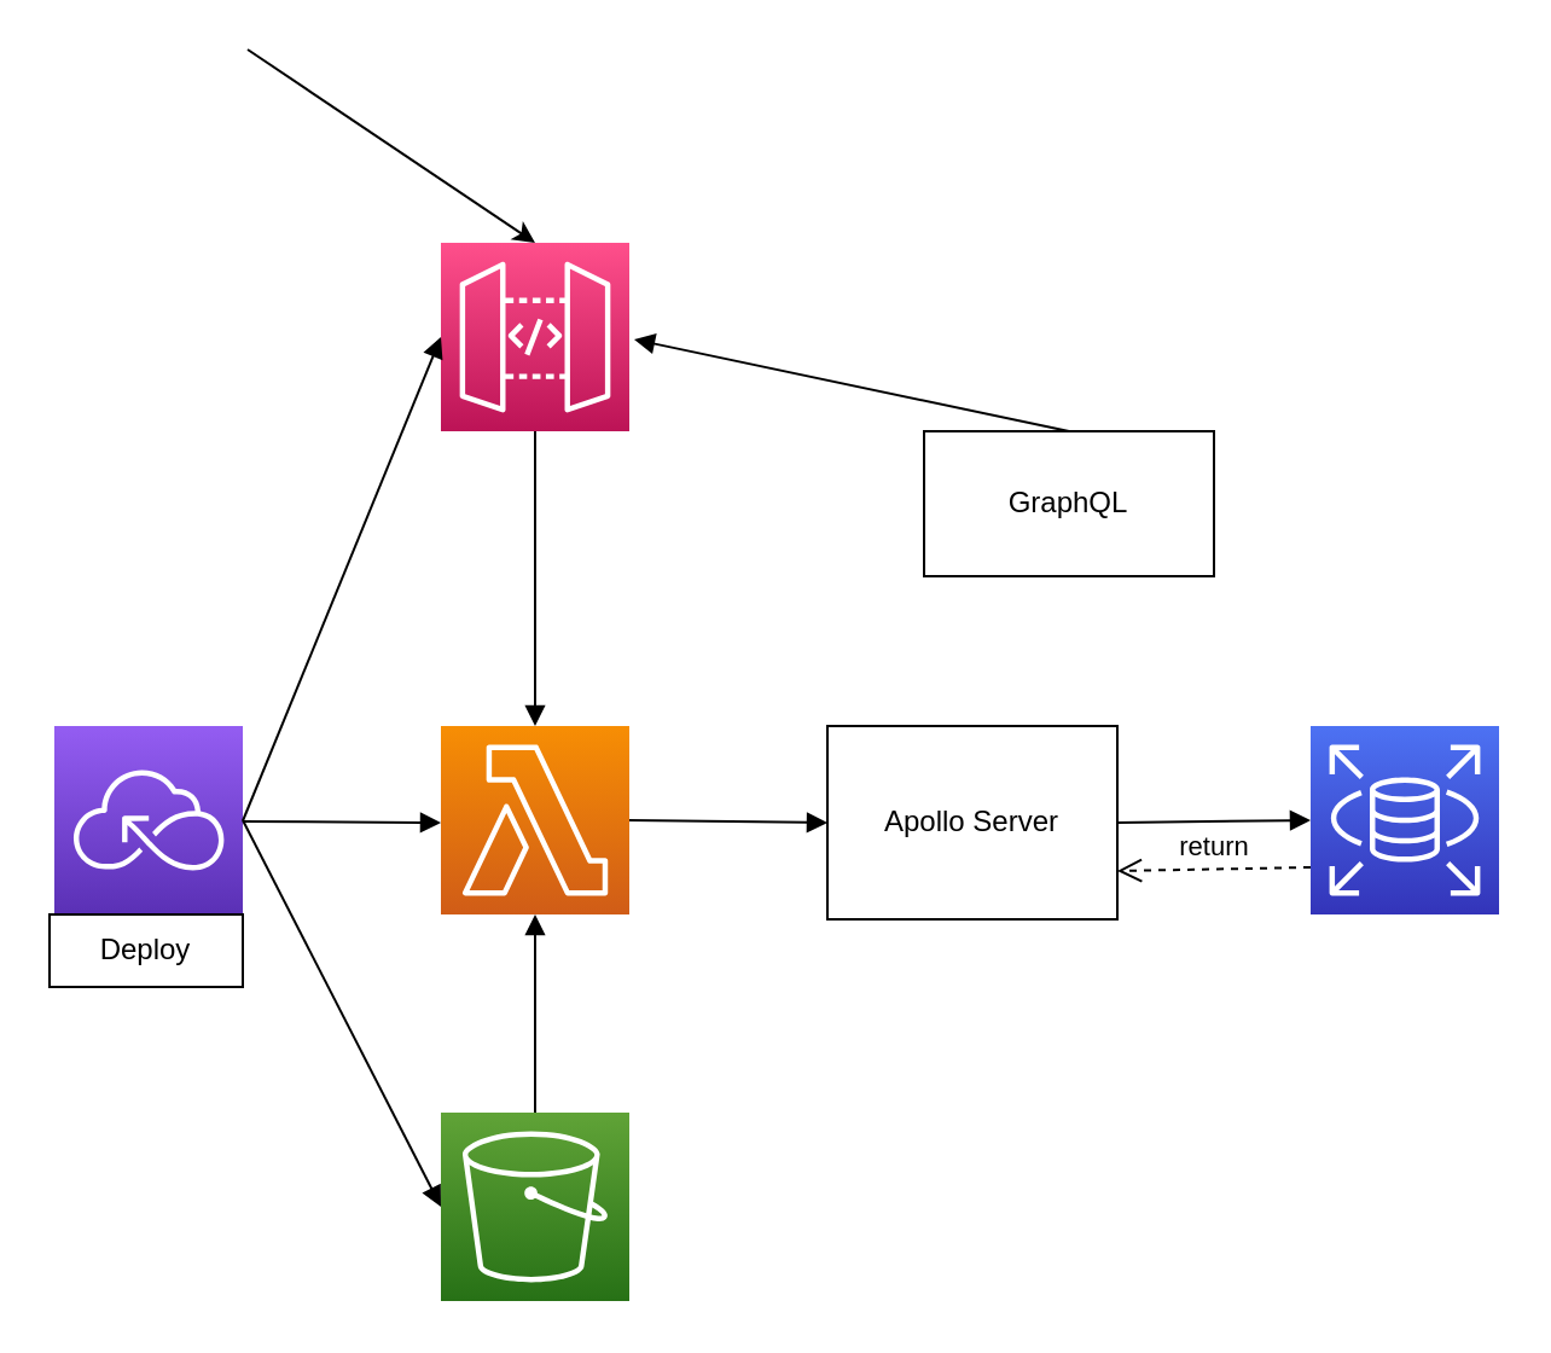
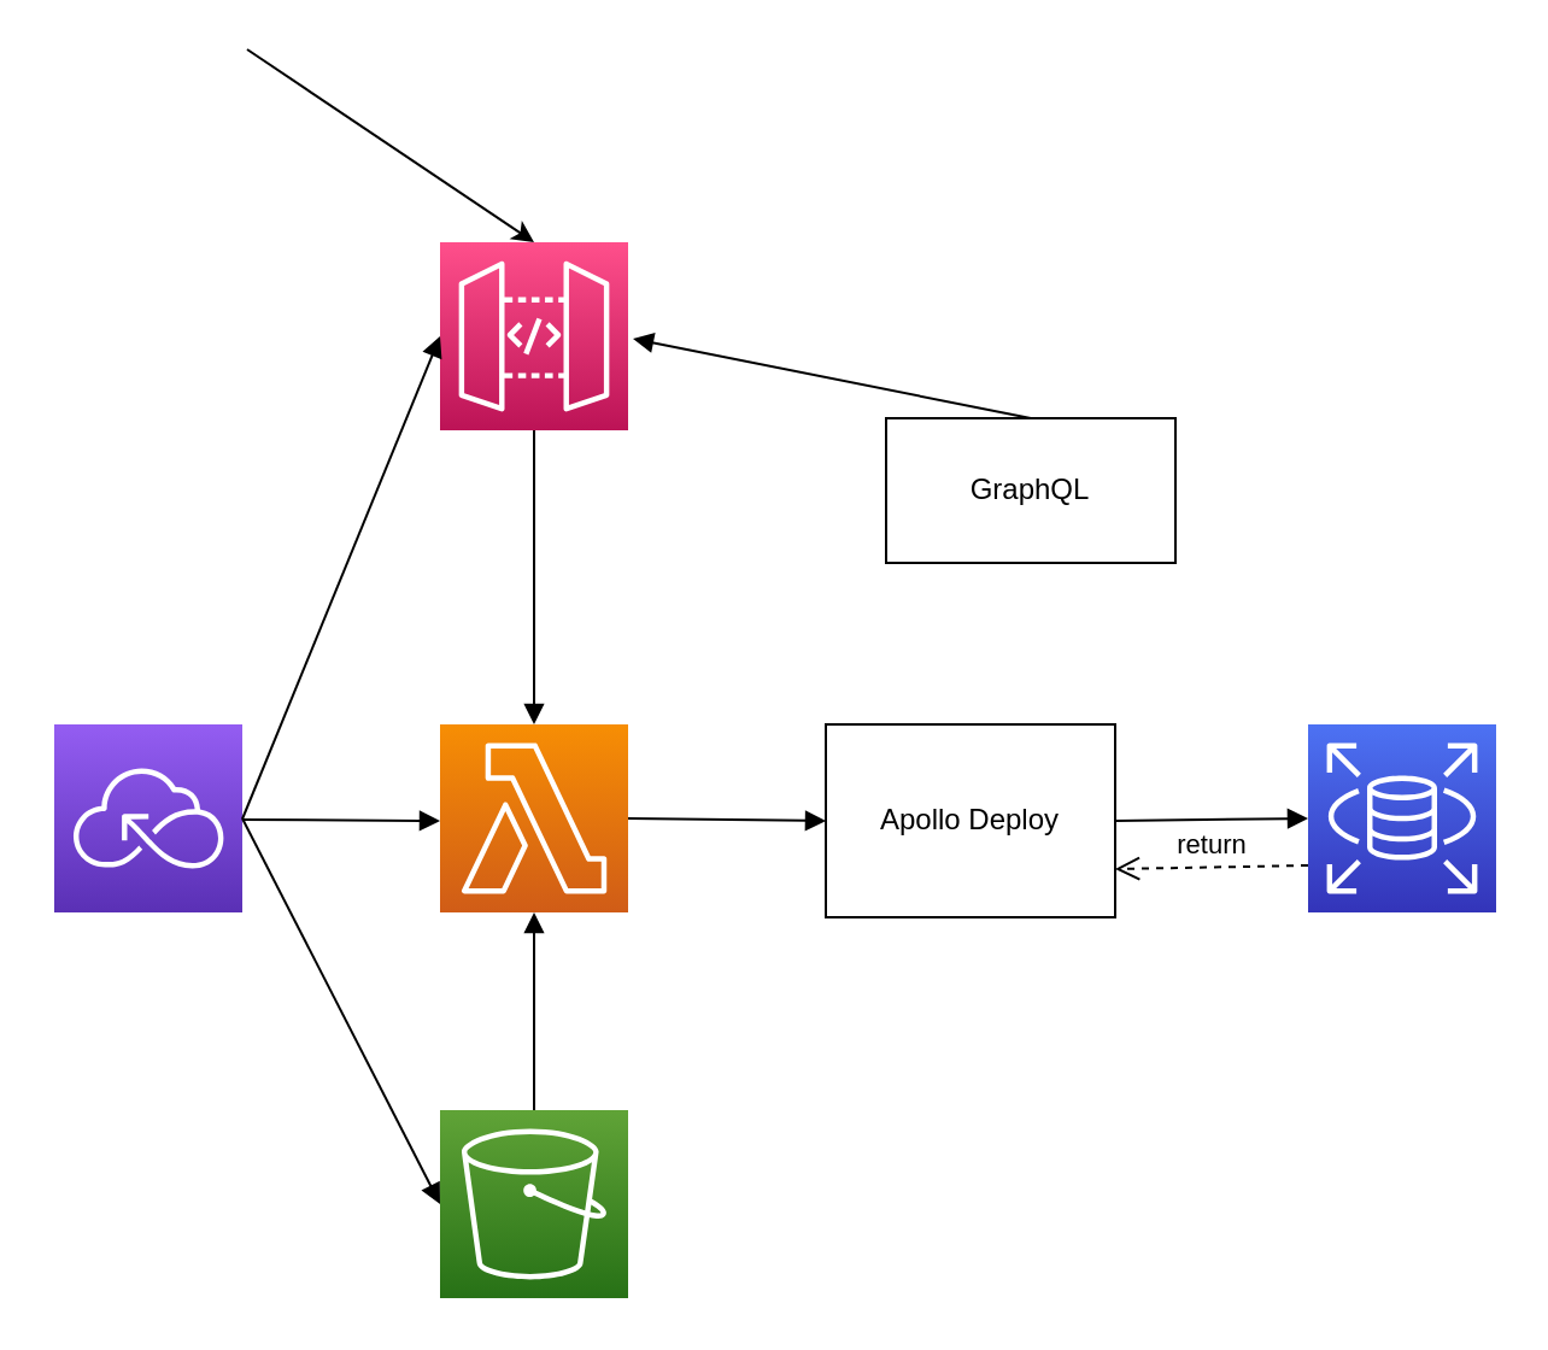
  <mxCell id="0" />
  <mxCell id="1" parent="0" />
  <mxCell id="2" value="" style="sketch=0;points=[[0,0,0],[0.25,0,0],[0.5,0,0],[0.75,0,0],[1,0,0],[0,1,0],[0.25,1,0],[0.5,1,0],[0.75,1,0],[1,1,0],[0,0.25,0],[0,0.5,0],[0,0.75,0],[1,0.25,0],[1,0.5,0],[1,0.75,0]];outlineConnect=0;fontColor=#232F3E;gradientColor=#945DF2;gradientDirection=north;fillColor=#5A30B5;strokeColor=#ffffff;dashed=0;verticalLabelPosition=bottom;verticalAlign=top;align=center;html=1;fontSize=12;fontStyle=0;aspect=fixed;shape=mxgraph.aws4.resourceIcon;resIcon=mxgraph.aws4.serverless;" vertex="1" parent="1"><mxGeometry x="22" y="300" width="78" height="78" as="geometry" /></mxCell>
  <mxCell id="3" value="" style="sketch=0;points=[[0,0,0],[0.25,0,0],[0.5,0,0],[0.75,0,0],[1,0,0],[0,1,0],[0.25,1,0],[0.5,1,0],[0.75,1,0],[1,1,0],[0,0.25,0],[0,0.5,0],[0,0.75,0],[1,0.25,0],[1,0.5,0],[1,0.75,0]];outlineConnect=0;fontColor=#232F3E;gradientColor=#FF4F8B;gradientDirection=north;fillColor=#BC1356;strokeColor=#ffffff;dashed=0;verticalLabelPosition=bottom;verticalAlign=top;align=center;html=1;fontSize=12;fontStyle=0;aspect=fixed;shape=mxgraph.aws4.resourceIcon;resIcon=mxgraph.aws4.api_gateway;" vertex="1" parent="1"><mxGeometry x="182" y="100" width="78" height="78" as="geometry" /></mxCell>
  <mxCell id="4" value="" style="sketch=0;points=[[0,0,0],[0.25,0,0],[0.5,0,0],[0.75,0,0],[1,0,0],[0,1,0],[0.25,1,0],[0.5,1,0],[0.75,1,0],[1,1,0],[0,0.25,0],[0,0.5,0],[0,0.75,0],[1,0.25,0],[1,0.5,0],[1,0.75,0]];outlineConnect=0;fontColor=#232F3E;gradientColor=#F78E04;gradientDirection=north;fillColor=#D05C17;strokeColor=#ffffff;dashed=0;verticalLabelPosition=bottom;verticalAlign=top;align=center;html=1;fontSize=12;fontStyle=0;aspect=fixed;shape=mxgraph.aws4.resourceIcon;resIcon=mxgraph.aws4.lambda;" vertex="1" parent="1"><mxGeometry x="182" y="300" width="78" height="78" as="geometry" /></mxCell>
  <mxCell id="5" value="" style="sketch=0;points=[[0,0,0],[0.25,0,0],[0.5,0,0],[0.75,0,0],[1,0,0],[0,1,0],[0.25,1,0],[0.5,1,0],[0.75,1,0],[1,1,0],[0,0.25,0],[0,0.5,0],[0,0.75,0],[1,0.25,0],[1,0.5,0],[1,0.75,0]];outlineConnect=0;fontColor=#232F3E;gradientColor=#60A337;gradientDirection=north;fillColor=#277116;strokeColor=#ffffff;dashed=0;verticalLabelPosition=bottom;verticalAlign=top;align=center;html=1;fontSize=12;fontStyle=0;aspect=fixed;shape=mxgraph.aws4.resourceIcon;resIcon=mxgraph.aws4.s3;" vertex="1" parent="1"><mxGeometry x="182" y="460" width="78" height="78" as="geometry" /></mxCell>
- <mxCell id="6" value="Apollo Server" style="rounded=0;whiteSpace=wrap;html=1;fillColor=default;" vertex="1" parent="1"><mxGeometry x="342" y="300" width="120" height="80" as="geometry" /></mxCell>
- <mxCell id="7" value="GraphQL" style="rounded=0;whiteSpace=wrap;html=1;fillColor=default;" vertex="1" parent="1"><mxGeometry x="382" y="178" width="120" height="60" as="geometry" /></mxCell>
+ <mxCell id="6" value="Apollo Deploy" style="rounded=0;whiteSpace=wrap;html=1;fillColor=default;" vertex="1" parent="1"><mxGeometry x="342" y="300" width="120" height="80" as="geometry" /></mxCell>
+ <mxCell id="7" value="GraphQL" style="rounded=0;whiteSpace=wrap;html=1;fillColor=default;" vertex="1" parent="1"><mxGeometry x="367" y="173" width="120" height="60" as="geometry" /></mxCell>
  <mxCell id="8" value="" style="sketch=0;points=[[0,0,0],[0.25,0,0],[0.5,0,0],[0.75,0,0],[1,0,0],[0,1,0],[0.25,1,0],[0.5,1,0],[0.75,1,0],[1,1,0],[0,0.25,0],[0,0.5,0],[0,0.75,0],[1,0.25,0],[1,0.5,0],[1,0.75,0]];outlineConnect=0;fontColor=#232F3E;gradientColor=#4D72F3;gradientDirection=north;fillColor=#3334B9;strokeColor=#ffffff;dashed=0;verticalLabelPosition=bottom;verticalAlign=top;align=center;html=1;fontSize=12;fontStyle=0;aspect=fixed;shape=mxgraph.aws4.resourceIcon;resIcon=mxgraph.aws4.rds;" vertex="1" parent="1"><mxGeometry x="542" y="300" width="78" height="78" as="geometry" /></mxCell>
  <mxCell id="9" value="dispatch" style="verticalAlign=bottom;endArrow=block;rounded=0;fontColor=none;exitX=0.5;exitY=0;exitDx=0;exitDy=0;exitPerimeter=0;entryX=0.5;entryY=1;entryDx=0;entryDy=0;entryPerimeter=0;html=1;labelBackgroundColor=default;noLabel=1;" edge="1" parent="1" source="5" target="4"><mxGeometry width="80" relative="1" as="geometry"><mxPoint x="312" y="380" as="sourcePoint" /><mxPoint x="392" y="380" as="targetPoint" /></mxGeometry></mxCell>
  <mxCell id="10" value="dispatch" style="html=1;verticalAlign=bottom;endArrow=block;rounded=0;labelBackgroundColor=default;fontColor=none;entryX=0;entryY=0.5;entryDx=0;entryDy=0;entryPerimeter=0;noLabel=1;" edge="1" parent="1" target="3"><mxGeometry width="80" relative="1" as="geometry"><mxPoint x="100" y="339.25" as="sourcePoint" /><mxPoint x="240" y="340.75" as="targetPoint" /></mxGeometry></mxCell>
  <mxCell id="11" value="dispatch" style="html=1;verticalAlign=bottom;endArrow=block;rounded=0;labelBackgroundColor=default;fontColor=none;noLabel=1;" edge="1" parent="1"><mxGeometry width="80" relative="1" as="geometry"><mxPoint x="100" y="339.5" as="sourcePoint" /><mxPoint x="182" y="340" as="targetPoint" /></mxGeometry></mxCell>
  <mxCell id="12" value="dispatch" style="html=1;verticalAlign=bottom;endArrow=block;rounded=0;labelBackgroundColor=default;fontColor=none;exitX=1;exitY=0.5;exitDx=0;exitDy=0;exitPerimeter=0;entryX=0;entryY=0.5;entryDx=0;entryDy=0;entryPerimeter=0;noLabel=1;" edge="1" parent="1" source="2" target="5"><mxGeometry width="80" relative="1" as="geometry"><mxPoint x="312" y="380" as="sourcePoint" /><mxPoint x="392" y="380" as="targetPoint" /></mxGeometry></mxCell>
  <mxCell id="13" value="dispatch" style="html=1;verticalAlign=bottom;endArrow=block;rounded=0;labelBackgroundColor=default;fontColor=none;exitX=0.5;exitY=1;exitDx=0;exitDy=0;exitPerimeter=0;noLabel=1;" edge="1" parent="1" source="3" target="4"><mxGeometry width="80" relative="1" as="geometry"><mxPoint x="312" y="380" as="sourcePoint" /><mxPoint x="392" y="380" as="targetPoint" /></mxGeometry></mxCell>
  <mxCell id="14" value="dispatch" style="html=1;verticalAlign=bottom;endArrow=block;rounded=0;labelBackgroundColor=default;fontColor=none;exitX=1;exitY=0.5;exitDx=0;exitDy=0;exitPerimeter=0;entryX=0;entryY=0.5;entryDx=0;entryDy=0;noLabel=1;" edge="1" parent="1" source="4" target="6"><mxGeometry width="80" relative="1" as="geometry"><mxPoint x="312" y="380" as="sourcePoint" /><mxPoint x="392" y="380" as="targetPoint" /></mxGeometry></mxCell>
  <mxCell id="15" value="dispatch" style="html=1;verticalAlign=bottom;endArrow=block;rounded=0;labelBackgroundColor=default;fontColor=none;exitX=0.5;exitY=0;exitDx=0;exitDy=0;noLabel=1;" edge="1" parent="1" source="7"><mxGeometry width="80" relative="1" as="geometry"><mxPoint x="312" y="380" as="sourcePoint" /><mxPoint x="262" y="140" as="targetPoint" /></mxGeometry></mxCell>
  <mxCell id="16" value="dispatch" style="html=1;verticalAlign=bottom;endArrow=block;rounded=0;labelBackgroundColor=default;fontColor=none;entryX=0;entryY=0.5;entryDx=0;entryDy=0;entryPerimeter=0;exitX=1;exitY=0.5;exitDx=0;exitDy=0;noLabel=1;" edge="1" parent="1" source="6" target="8"><mxGeometry width="80" relative="1" as="geometry"><mxPoint x="312" y="380" as="sourcePoint" /><mxPoint x="392" y="380" as="targetPoint" /></mxGeometry></mxCell>
  <mxCell id="17" value="return" style="html=1;verticalAlign=bottom;endArrow=open;dashed=1;endSize=8;rounded=0;labelBackgroundColor=default;fontColor=none;exitX=0;exitY=0.75;exitDx=0;exitDy=0;exitPerimeter=0;" edge="1" parent="1" source="8"><mxGeometry relative="1" as="geometry"><mxPoint x="392" y="380" as="sourcePoint" /><mxPoint x="462" y="360" as="targetPoint" /></mxGeometry></mxCell>
  <mxCell id="18" value="" style="endArrow=classic;html=1;rounded=0;labelBackgroundColor=default;fontColor=none;entryX=0.5;entryY=0;entryDx=0;entryDy=0;entryPerimeter=0;" edge="1" parent="1" target="3"><mxGeometry width="50" height="50" relative="1" as="geometry"><mxPoint x="102" y="20" as="sourcePoint" /><mxPoint x="382" y="350" as="targetPoint" /></mxGeometry></mxCell>
- <mxCell id="19" value="Deploy" style="rounded=0;whiteSpace=wrap;html=1;fontColor=none;fillColor=default;" vertex="1" parent="1"><mxGeometry x="20" y="378" width="80" height="30" as="geometry" /></mxCell>
